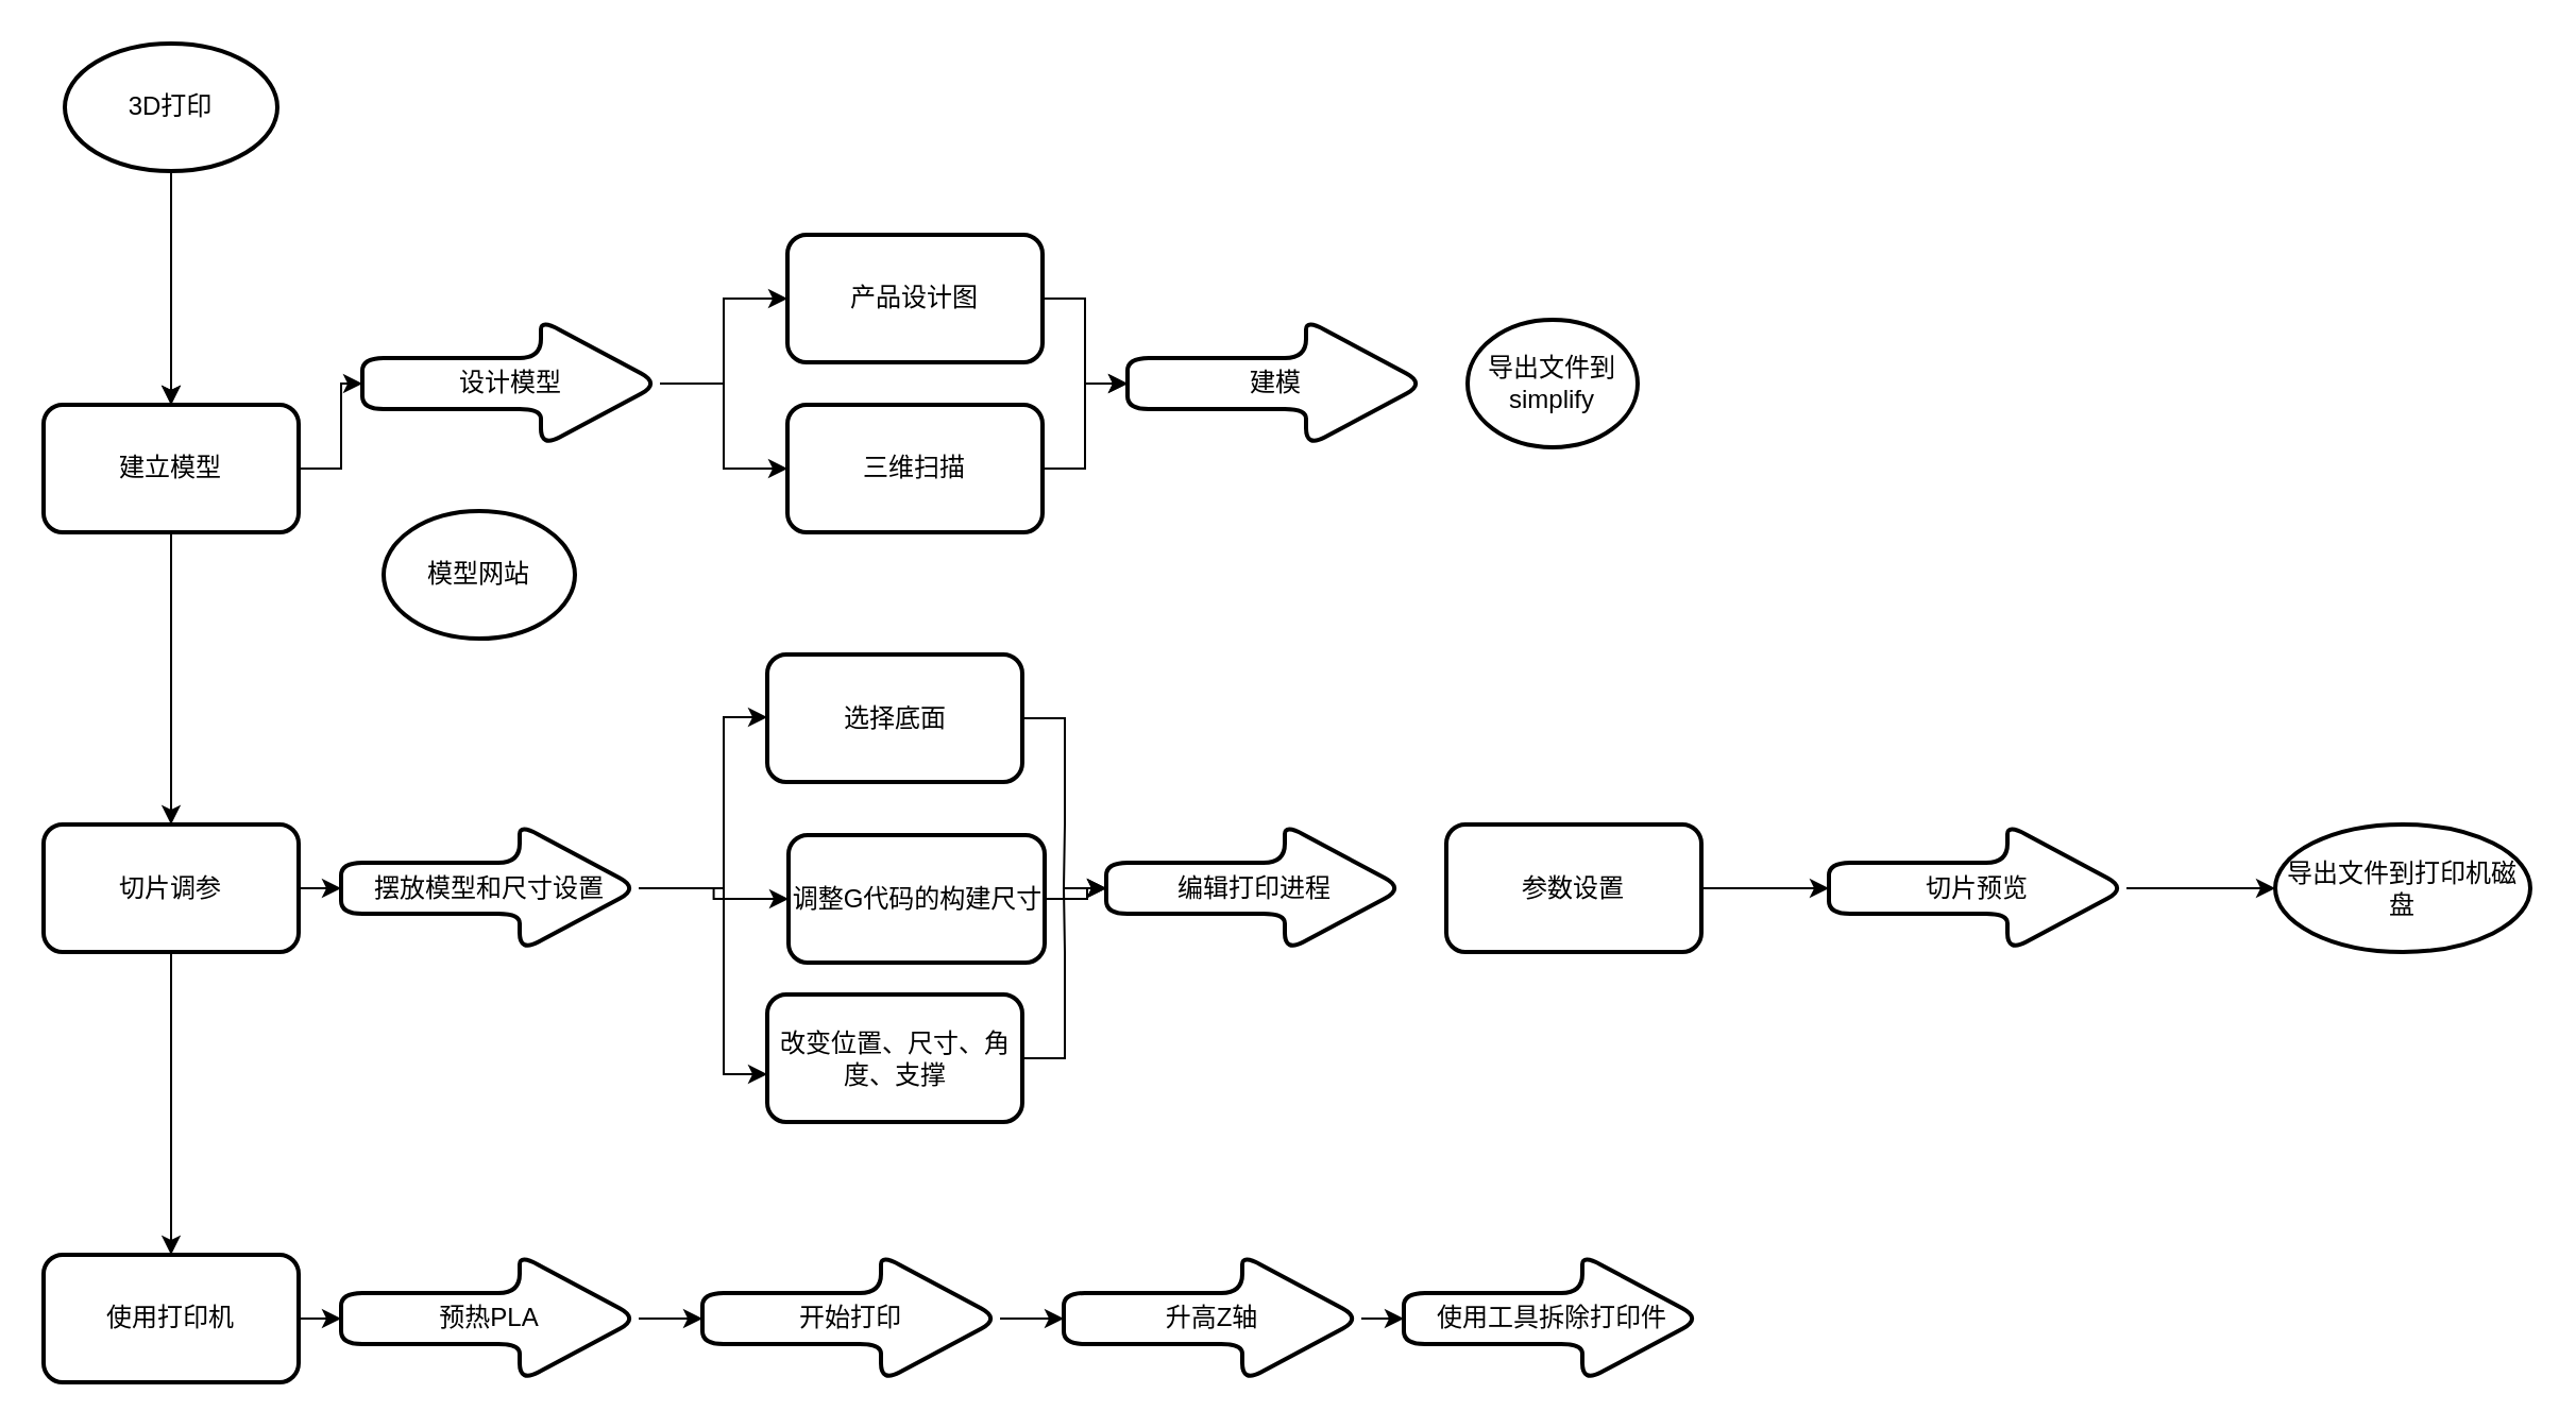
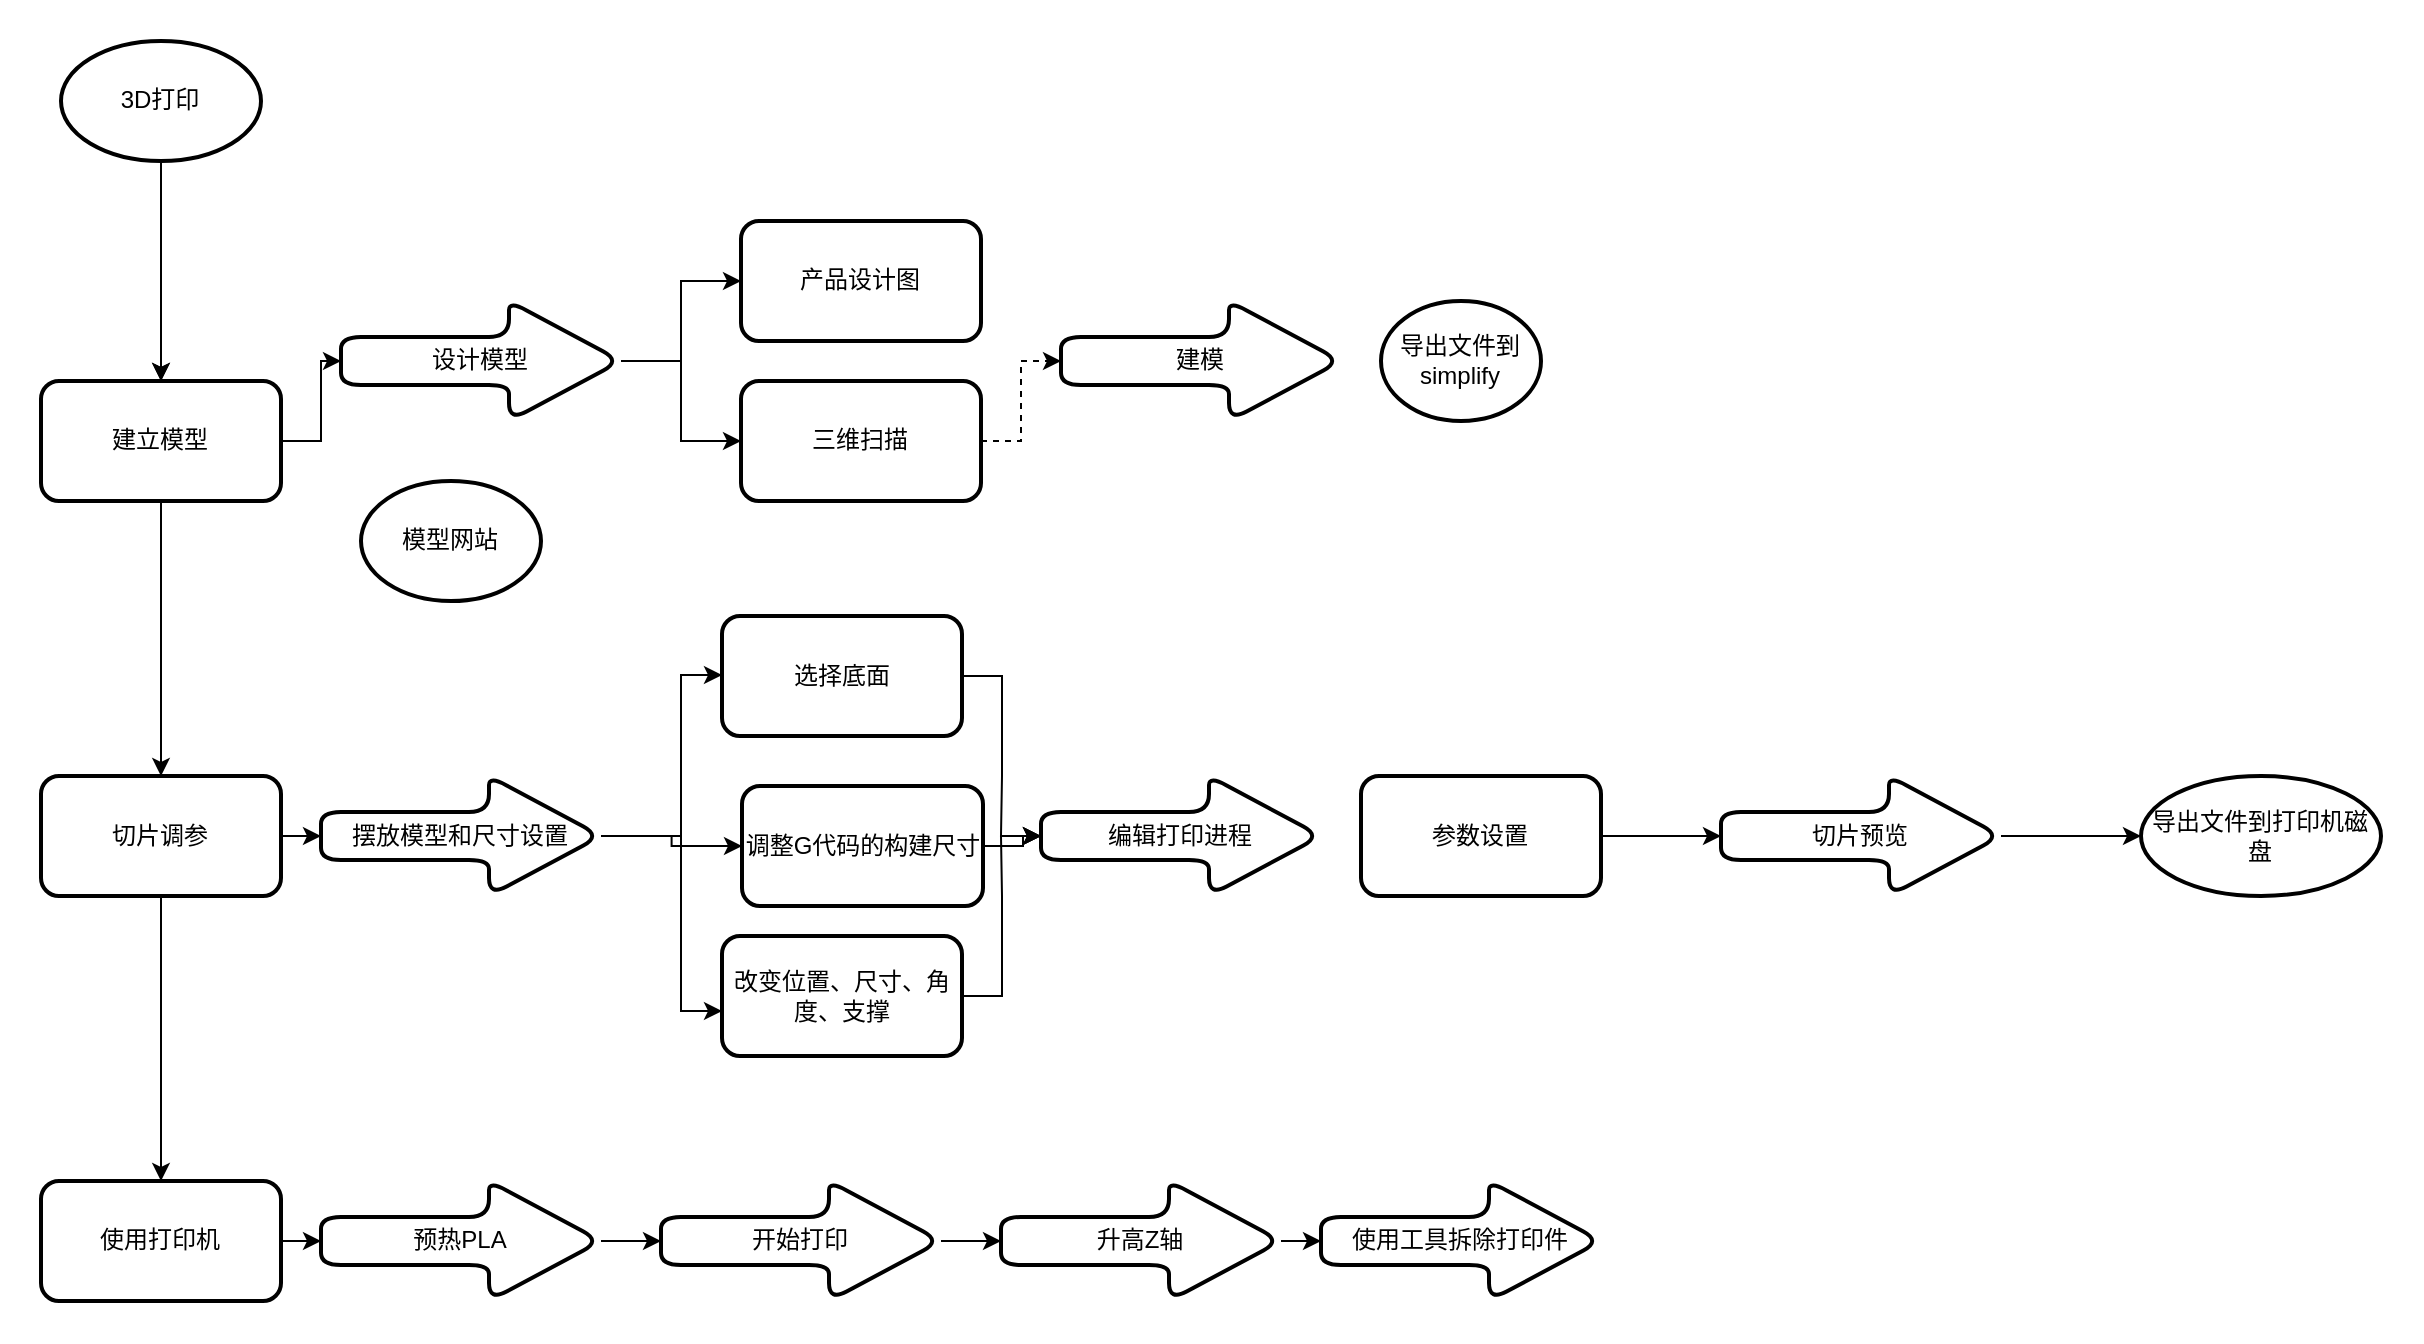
  <mxCell id="0" />
  <mxCell id="1" parent="0" />
  <mxCell id="2" value="" style="edgeStyle=orthogonalEdgeStyle;rounded=0;orthogonalLoop=1;jettySize=auto;html=1;" edge="1" parent="1" source="4" target="7"><mxGeometry relative="1" as="geometry" /></mxCell>
  <mxCell id="3" value="" style="edgeStyle=orthogonalEdgeStyle;rounded=0;orthogonalLoop=1;jettySize=auto;html=1;" edge="1" parent="1" source="4" target="7"><mxGeometry relative="1" as="geometry" /></mxCell>
  <mxCell id="4" value="3D打印" style="strokeWidth=2;html=1;shape=mxgraph.flowchart.start_1;whiteSpace=wrap;" vertex="1" parent="1"><mxGeometry x="30" y="20" width="100" height="60" as="geometry" /></mxCell>
  <mxCell id="5" value="" style="edgeStyle=orthogonalEdgeStyle;rounded=0;orthogonalLoop=1;jettySize=auto;html=1;" edge="1" parent="1" source="7" target="10"><mxGeometry relative="1" as="geometry" /></mxCell>
  <mxCell id="6" value="" style="edgeStyle=orthogonalEdgeStyle;rounded=0;orthogonalLoop=1;jettySize=auto;html=1;" edge="1" parent="1" source="7" target="20"><mxGeometry relative="1" as="geometry" /></mxCell>
  <mxCell id="7" value="建立模型" style="rounded=1;whiteSpace=wrap;html=1;strokeWidth=2;" vertex="1" parent="1"><mxGeometry x="20" y="190" width="120" height="60" as="geometry" /></mxCell>
  <mxCell id="8" value="" style="edgeStyle=orthogonalEdgeStyle;rounded=0;orthogonalLoop=1;jettySize=auto;html=1;" edge="1" parent="1" source="10" target="14"><mxGeometry relative="1" as="geometry" /></mxCell>
  <mxCell id="9" style="edgeStyle=orthogonalEdgeStyle;rounded=0;orthogonalLoop=1;jettySize=auto;html=1;exitX=1;exitY=0.5;exitDx=0;exitDy=0;exitPerimeter=0;entryX=0;entryY=0.5;entryDx=0;entryDy=0;" edge="1" parent="1" source="10" target="12"><mxGeometry relative="1" as="geometry" /></mxCell>
  <mxCell id="10" value="设计模型" style="shape=singleArrow;whiteSpace=wrap;html=1;arrowWidth=0.4;arrowSize=0.4;rounded=1;strokeWidth=2;" vertex="1" parent="1"><mxGeometry x="170" y="150" width="140" height="60" as="geometry" /></mxCell>
- <mxCell id="11" value="" style="edgeStyle=orthogonalEdgeStyle;rounded=0;orthogonalLoop=1;jettySize=auto;html=1;" edge="1" parent="1" source="12" target="15"><mxGeometry relative="1" as="geometry" /></mxCell>
  <mxCell id="12" value="产品设计图" style="whiteSpace=wrap;html=1;rounded=1;strokeWidth=2;" vertex="1" parent="1"><mxGeometry x="370" y="110" width="120" height="60" as="geometry" /></mxCell>
- <mxCell id="13" value="" style="edgeStyle=orthogonalEdgeStyle;rounded=0;orthogonalLoop=1;jettySize=auto;html=1;" edge="1" parent="1" source="14" target="15"><mxGeometry relative="1" as="geometry" /></mxCell>
+ <mxCell id="13" value="" style="edgeStyle=orthogonalEdgeStyle;rounded=0;orthogonalLoop=1;jettySize=auto;html=1;dashed=1;" edge="1" parent="1" source="14" target="15"><mxGeometry relative="1" as="geometry" /></mxCell>
  <mxCell id="14" value="三维扫描" style="whiteSpace=wrap;html=1;rounded=1;strokeWidth=2;" vertex="1" parent="1"><mxGeometry x="370" y="190" width="120" height="60" as="geometry" /></mxCell>
  <mxCell id="15" value="建模" style="shape=singleArrow;whiteSpace=wrap;html=1;arrowWidth=0.4;arrowSize=0.4;rounded=1;strokeWidth=2;" vertex="1" parent="1"><mxGeometry x="530" y="150" width="140" height="60" as="geometry" /></mxCell>
  <mxCell id="16" value="导出文件到simplify" style="ellipse;whiteSpace=wrap;html=1;rounded=1;strokeWidth=2;" vertex="1" parent="1"><mxGeometry x="690" y="150" width="80" height="60" as="geometry" /></mxCell>
  <mxCell id="17" value="模型网站" style="ellipse;whiteSpace=wrap;html=1;rounded=1;strokeWidth=2;" vertex="1" parent="1"><mxGeometry x="180" y="240" width="90" height="60" as="geometry" /></mxCell>
  <mxCell id="18" value="" style="edgeStyle=orthogonalEdgeStyle;rounded=0;orthogonalLoop=1;jettySize=auto;html=1;" edge="1" parent="1" source="20" target="24"><mxGeometry relative="1" as="geometry" /></mxCell>
  <mxCell id="19" value="" style="edgeStyle=orthogonalEdgeStyle;rounded=0;orthogonalLoop=1;jettySize=auto;html=1;" edge="1" parent="1" source="20" target="38"><mxGeometry relative="1" as="geometry" /></mxCell>
  <mxCell id="20" value="切片调参" style="rounded=1;whiteSpace=wrap;html=1;strokeWidth=2;" vertex="1" parent="1"><mxGeometry x="20" y="387.5" width="120" height="60" as="geometry" /></mxCell>
  <mxCell id="21" value="" style="edgeStyle=orthogonalEdgeStyle;rounded=0;orthogonalLoop=1;jettySize=auto;html=1;" edge="1" parent="1" source="24" target="26"><mxGeometry relative="1" as="geometry"><Array as="points"><mxPoint x="340" y="417" /><mxPoint x="340" y="337" /></Array></mxGeometry></mxCell>
  <mxCell id="22" value="" style="edgeStyle=orthogonalEdgeStyle;rounded=0;orthogonalLoop=1;jettySize=auto;html=1;" edge="1" parent="1" source="24" target="30"><mxGeometry relative="1" as="geometry"><Array as="points"><mxPoint x="340" y="417" /><mxPoint x="340" y="505" /></Array></mxGeometry></mxCell>
  <mxCell id="23" style="edgeStyle=orthogonalEdgeStyle;rounded=0;orthogonalLoop=1;jettySize=auto;html=1;exitX=1;exitY=0.5;exitDx=0;exitDy=0;exitPerimeter=0;entryX=0;entryY=0.5;entryDx=0;entryDy=0;" edge="1" parent="1" source="24" target="28"><mxGeometry relative="1" as="geometry" /></mxCell>
  <mxCell id="24" value="摆放模型和尺寸设置" style="shape=singleArrow;whiteSpace=wrap;html=1;arrowWidth=0.4;arrowSize=0.4;rounded=1;strokeWidth=2;" vertex="1" parent="1"><mxGeometry x="160" y="387.5" width="140" height="60" as="geometry" /></mxCell>
  <mxCell id="25" style="edgeStyle=orthogonalEdgeStyle;rounded=0;orthogonalLoop=1;jettySize=auto;html=1;exitX=1;exitY=0.5;exitDx=0;exitDy=0;entryX=0;entryY=0.5;entryDx=0;entryDy=0;entryPerimeter=0;" edge="1" parent="1" source="26" target="31"><mxGeometry relative="1" as="geometry" /></mxCell>
  <mxCell id="26" value="选择底面" style="whiteSpace=wrap;html=1;rounded=1;strokeWidth=2;" vertex="1" parent="1"><mxGeometry x="360.5" y="307.5" width="120" height="60" as="geometry" /></mxCell>
  <mxCell id="27" value="" style="edgeStyle=orthogonalEdgeStyle;rounded=0;orthogonalLoop=1;jettySize=auto;html=1;" edge="1" parent="1" source="28" target="31"><mxGeometry relative="1" as="geometry" /></mxCell>
  <mxCell id="28" value="调整G代码的构建尺寸" style="whiteSpace=wrap;html=1;rounded=1;strokeWidth=2;" vertex="1" parent="1"><mxGeometry x="370.5" y="392.5" width="120.5" height="60" as="geometry" /></mxCell>
  <mxCell id="29" style="edgeStyle=orthogonalEdgeStyle;rounded=0;orthogonalLoop=1;jettySize=auto;html=1;exitX=1;exitY=0.5;exitDx=0;exitDy=0;entryX=0;entryY=0.5;entryDx=0;entryDy=0;entryPerimeter=0;" edge="1" parent="1" source="30" target="31"><mxGeometry relative="1" as="geometry" /></mxCell>
  <mxCell id="30" value="改变位置、尺寸、角度、支撑" style="whiteSpace=wrap;html=1;rounded=1;strokeWidth=2;" vertex="1" parent="1"><mxGeometry x="360.5" y="467.5" width="120" height="60" as="geometry" /></mxCell>
  <mxCell id="31" value="编辑打印进程" style="shape=singleArrow;whiteSpace=wrap;html=1;arrowWidth=0.4;arrowSize=0.4;rounded=1;strokeWidth=2;" vertex="1" parent="1"><mxGeometry x="520" y="387.5" width="140" height="60" as="geometry" /></mxCell>
  <mxCell id="32" value="" style="edgeStyle=orthogonalEdgeStyle;rounded=0;orthogonalLoop=1;jettySize=auto;html=1;" edge="1" parent="1" source="33" target="35"><mxGeometry relative="1" as="geometry" /></mxCell>
  <mxCell id="33" value="参数设置" style="whiteSpace=wrap;html=1;rounded=1;strokeWidth=2;" vertex="1" parent="1"><mxGeometry x="680" y="387.5" width="120" height="60" as="geometry" /></mxCell>
  <mxCell id="34" value="" style="edgeStyle=orthogonalEdgeStyle;rounded=0;orthogonalLoop=1;jettySize=auto;html=1;" edge="1" parent="1" source="35" target="36"><mxGeometry relative="1" as="geometry" /></mxCell>
  <mxCell id="35" value="切片预览" style="shape=singleArrow;whiteSpace=wrap;html=1;arrowWidth=0.4;arrowSize=0.4;rounded=1;strokeWidth=2;" vertex="1" parent="1"><mxGeometry x="860" y="387.5" width="140" height="60" as="geometry" /></mxCell>
  <mxCell id="36" value="导出文件到打印机磁盘" style="ellipse;whiteSpace=wrap;html=1;rounded=1;strokeWidth=2;" vertex="1" parent="1"><mxGeometry x="1070" y="387.5" width="120" height="60" as="geometry" /></mxCell>
  <mxCell id="37" value="" style="edgeStyle=orthogonalEdgeStyle;rounded=0;orthogonalLoop=1;jettySize=auto;html=1;" edge="1" parent="1" source="38" target="40"><mxGeometry relative="1" as="geometry" /></mxCell>
  <mxCell id="38" value="使用打印机" style="rounded=1;whiteSpace=wrap;html=1;strokeWidth=2;" vertex="1" parent="1"><mxGeometry x="20" y="590" width="120" height="60" as="geometry" /></mxCell>
  <mxCell id="39" value="" style="edgeStyle=orthogonalEdgeStyle;rounded=0;orthogonalLoop=1;jettySize=auto;html=1;" edge="1" parent="1" source="40" target="42"><mxGeometry relative="1" as="geometry" /></mxCell>
  <mxCell id="40" value="预热PLA" style="shape=singleArrow;whiteSpace=wrap;html=1;arrowWidth=0.4;arrowSize=0.4;rounded=1;strokeWidth=2;" vertex="1" parent="1"><mxGeometry x="160" y="590" width="140" height="60" as="geometry" /></mxCell>
  <mxCell id="41" value="" style="edgeStyle=orthogonalEdgeStyle;rounded=0;orthogonalLoop=1;jettySize=auto;html=1;" edge="1" parent="1" source="42" target="44"><mxGeometry relative="1" as="geometry" /></mxCell>
  <mxCell id="42" value="开始打印" style="shape=singleArrow;whiteSpace=wrap;html=1;arrowWidth=0.4;arrowSize=0.4;rounded=1;strokeWidth=2;" vertex="1" parent="1"><mxGeometry x="330" y="590" width="140" height="60" as="geometry" /></mxCell>
  <mxCell id="43" value="" style="edgeStyle=orthogonalEdgeStyle;rounded=0;orthogonalLoop=1;jettySize=auto;html=1;" edge="1" parent="1" source="44" target="45"><mxGeometry relative="1" as="geometry" /></mxCell>
  <mxCell id="44" value="升高Z轴" style="shape=singleArrow;whiteSpace=wrap;html=1;arrowWidth=0.4;arrowSize=0.4;rounded=1;strokeWidth=2;" vertex="1" parent="1"><mxGeometry x="500" y="590" width="140" height="60" as="geometry" /></mxCell>
  <mxCell id="45" value="使用工具拆除打印件" style="shape=singleArrow;whiteSpace=wrap;html=1;arrowWidth=0.4;arrowSize=0.4;rounded=1;strokeWidth=2;" vertex="1" parent="1"><mxGeometry x="660" y="590" width="140" height="60" as="geometry" /></mxCell>
